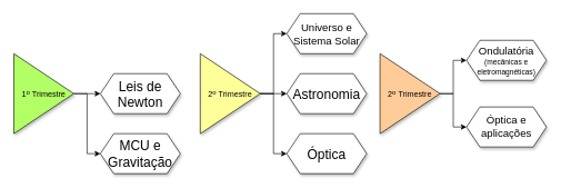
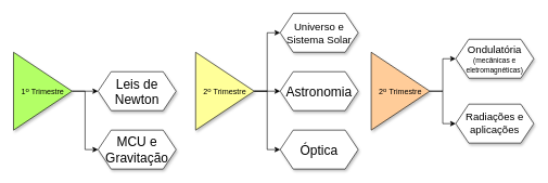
  <mxCell id="0" />
  <mxCell id="1" parent="0" />
  <mxCell id="2" value="" style="edgeStyle=orthogonalEdgeStyle;rounded=0;orthogonalLoop=1;jettySize=auto;html=1;fontSize=20;" edge="1" parent="1" source="4" target="5"><mxGeometry relative="1" as="geometry" /></mxCell>
  <mxCell id="3" style="edgeStyle=orthogonalEdgeStyle;rounded=0;orthogonalLoop=1;jettySize=auto;html=1;entryX=0;entryY=0.5;entryDx=0;entryDy=0;fontSize=20;" edge="1" parent="1" source="4" target="6"><mxGeometry relative="1" as="geometry" /></mxCell>
  <mxCell id="4" value="1&lt;sup&gt;o&lt;/sup&gt;&amp;nbsp;Trimestre" style="triangle;whiteSpace=wrap;html=1;shadow=1;fillColor=#B3FF66;rotation=0;" vertex="1" parent="1"><mxGeometry x="20" y="80" width="90" height="120" as="geometry" /></mxCell>
  <mxCell id="5" value="&lt;span style=&quot;font-size: 20px&quot;&gt;Leis de Newton&lt;/span&gt;" style="shape=hexagon;perimeter=hexagonPerimeter2;whiteSpace=wrap;html=1;fixedSize=1;shadow=1;" vertex="1" parent="1"><mxGeometry x="150" y="110" width="120" height="60" as="geometry" /></mxCell>
  <mxCell id="6" value="&lt;span style=&quot;font-size: 20px&quot;&gt;MCU e Gravitação&lt;/span&gt;" style="shape=hexagon;perimeter=hexagonPerimeter2;whiteSpace=wrap;html=1;fixedSize=1;shadow=1;" vertex="1" parent="1"><mxGeometry x="150" y="200" width="120" height="60" as="geometry" /></mxCell>
  <mxCell id="7" value="" style="edgeStyle=orthogonalEdgeStyle;rounded=0;orthogonalLoop=1;jettySize=auto;html=1;fontSize=20;" edge="1" parent="1" source="10" target="12"><mxGeometry relative="1" as="geometry" /></mxCell>
  <mxCell id="8" style="edgeStyle=orthogonalEdgeStyle;rounded=0;orthogonalLoop=1;jettySize=auto;html=1;entryX=0;entryY=0.5;entryDx=0;entryDy=0;fontSize=20;" edge="1" parent="1" source="10" target="11"><mxGeometry relative="1" as="geometry" /></mxCell>
  <mxCell id="9" style="edgeStyle=orthogonalEdgeStyle;rounded=0;orthogonalLoop=1;jettySize=auto;html=1;entryX=0;entryY=0.5;entryDx=0;entryDy=0;fontSize=20;" edge="1" parent="1" source="10" target="13"><mxGeometry relative="1" as="geometry" /></mxCell>
  <mxCell id="10" value="2&lt;sup&gt;o&lt;/sup&gt;&amp;nbsp;Trimestre" style="triangle;whiteSpace=wrap;html=1;shadow=1;fillColor=#FFFF99;rotation=0;" vertex="1" parent="1"><mxGeometry x="300" y="80" width="90" height="120" as="geometry" /></mxCell>
  <mxCell id="11" value="&lt;font style=&quot;font-size: 16px&quot;&gt;Universo e Sistema Solar&lt;/font&gt;" style="shape=hexagon;perimeter=hexagonPerimeter2;whiteSpace=wrap;html=1;fixedSize=1;shadow=1;" vertex="1" parent="1"><mxGeometry x="430" y="20" width="120" height="60" as="geometry" /></mxCell>
  <mxCell id="12" value="&lt;span style=&quot;font-size: 20px&quot;&gt;Astronomia&lt;/span&gt;" style="shape=hexagon;perimeter=hexagonPerimeter2;whiteSpace=wrap;html=1;fixedSize=1;shadow=1;" vertex="1" parent="1"><mxGeometry x="430" y="110" width="120" height="60" as="geometry" /></mxCell>
  <mxCell id="13" value="&lt;span style=&quot;font-size: 20px&quot;&gt;Óptica&lt;/span&gt;" style="shape=hexagon;perimeter=hexagonPerimeter2;whiteSpace=wrap;html=1;fixedSize=1;shadow=1;" vertex="1" parent="1"><mxGeometry x="430" y="200" width="120" height="60" as="geometry" /></mxCell>
  <mxCell id="14" value="" style="edgeStyle=orthogonalEdgeStyle;rounded=0;orthogonalLoop=1;jettySize=auto;html=1;fontSize=20;" edge="1" source="16" target="18" parent="1"><mxGeometry relative="1" as="geometry" /></mxCell>
  <mxCell id="15" style="edgeStyle=orthogonalEdgeStyle;rounded=0;orthogonalLoop=1;jettySize=auto;html=1;entryX=0;entryY=0.5;entryDx=0;entryDy=0;fontSize=20;" edge="1" source="16" target="17" parent="1"><mxGeometry relative="1" as="geometry" /></mxCell>
  <mxCell id="16" value="2&lt;sup&gt;o&lt;/sup&gt;&amp;nbsp;Trimestre" style="triangle;whiteSpace=wrap;html=1;shadow=1;fillColor=#FFCC99;rotation=0;" vertex="1" parent="1"><mxGeometry x="570" y="80" width="90" height="120" as="geometry" /></mxCell>
  <mxCell id="17" value="&lt;font&gt;&lt;span style=&quot;font-size: 16px&quot;&gt;Ondulatória&lt;/span&gt;&lt;br&gt;&lt;font style=&quot;font-size: 11px&quot;&gt;(mecânicas e eletromagnéticas)&lt;/font&gt;&lt;br&gt;&lt;/font&gt;" style="shape=hexagon;perimeter=hexagonPerimeter2;whiteSpace=wrap;html=1;fixedSize=1;shadow=1;" vertex="1" parent="1"><mxGeometry x="700" y="60" width="120" height="60" as="geometry" /></mxCell>
- <mxCell id="18" value="&lt;font style=&quot;font-size: 16px&quot;&gt;Óptica e aplicações&lt;/font&gt;" style="shape=hexagon;perimeter=hexagonPerimeter2;whiteSpace=wrap;html=1;fixedSize=1;shadow=1;" vertex="1" parent="1"><mxGeometry x="700" y="160" width="120" height="60" as="geometry" /></mxCell>
+ <mxCell id="18" value="&lt;font style=&quot;font-size: 16px&quot;&gt;Radiações e aplicações&lt;/font&gt;" style="shape=hexagon;perimeter=hexagonPerimeter2;whiteSpace=wrap;html=1;fixedSize=1;shadow=1;" vertex="1" parent="1"><mxGeometry x="700" y="160" width="120" height="60" as="geometry" /></mxCell>
